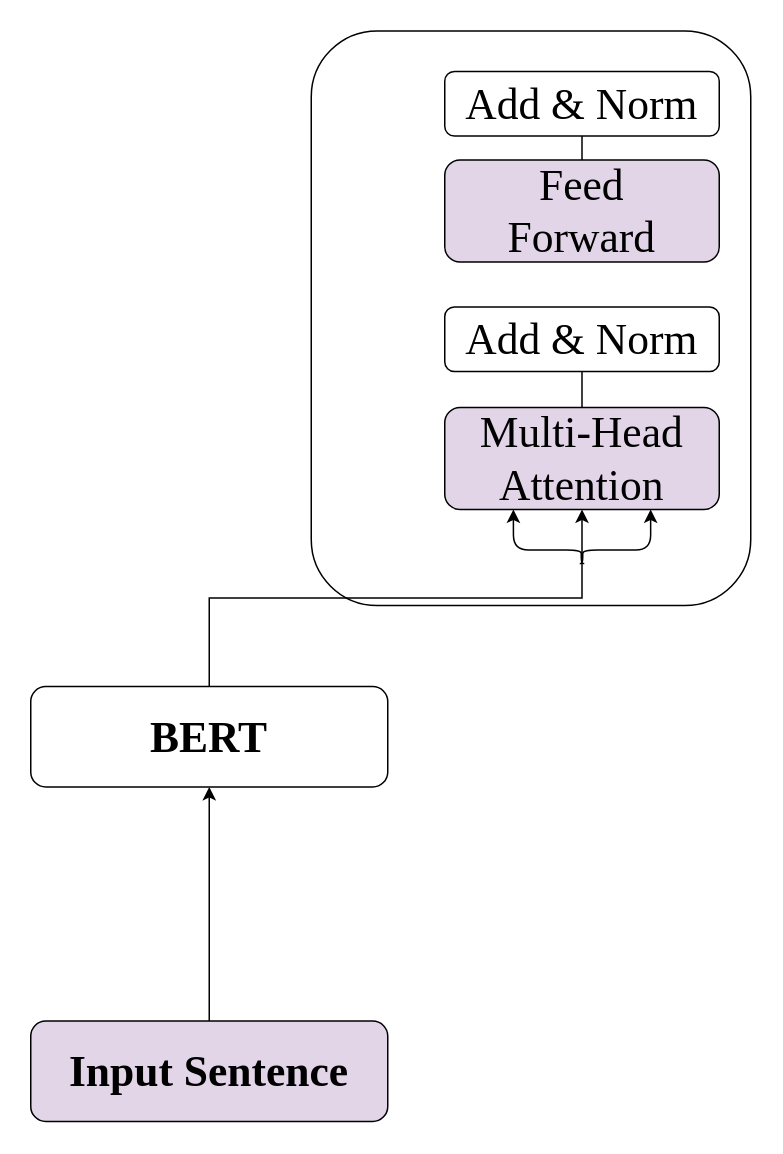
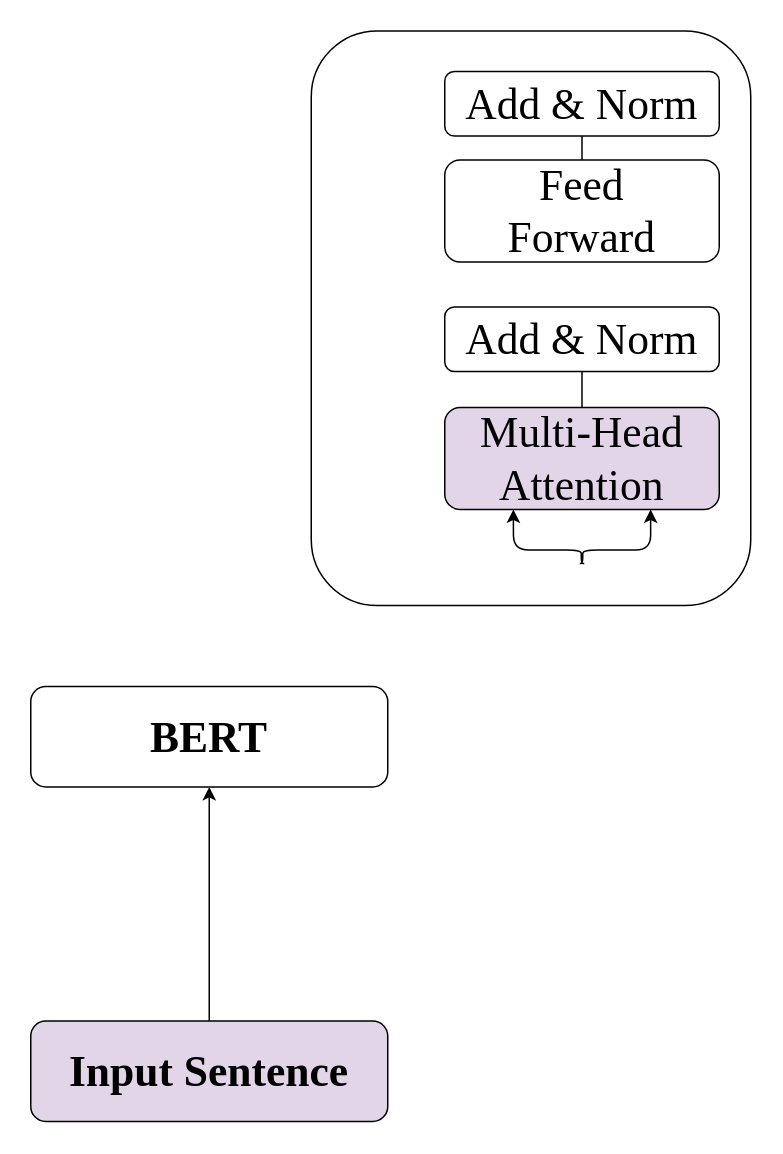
  <mxCell id="0" />
  <mxCell id="1" parent="0" />
  <mxCell id="2" value="" style="rounded=1;whiteSpace=wrap;html=1;fontFamily=Times New Roman;fontSize=29;" vertex="1" parent="1"><mxGeometry x="207" y="20" width="293" height="383" as="geometry" /></mxCell>
  <mxCell id="3" style="edgeStyle=orthogonalEdgeStyle;rounded=0;orthogonalLoop=1;jettySize=auto;html=1;exitX=0.5;exitY=0;exitDx=0;exitDy=0;entryX=0.5;entryY=1;entryDx=0;entryDy=0;fontFamily=Times New Roman;fontSize=29;" edge="1" parent="1" source="4" target="6"><mxGeometry relative="1" as="geometry" /></mxCell>
  <mxCell id="4" value="Input Sentence" style="rounded=1;whiteSpace=wrap;html=1;fontStyle=1;fontFamily=Times New Roman;fontSize=29;fillColor=#e1d5e7;" vertex="1" parent="1"><mxGeometry x="20" y="680" width="238" height="67" as="geometry" /></mxCell>
- <mxCell id="5" style="edgeStyle=orthogonalEdgeStyle;rounded=0;orthogonalLoop=1;jettySize=auto;html=1;exitX=0.5;exitY=0;exitDx=0;exitDy=0;entryX=0.5;entryY=1;entryDx=0;entryDy=0;fontFamily=Times New Roman;fontSize=29;endArrow=classic;endFill=1;" edge="1" parent="1" source="6" target="12"><mxGeometry relative="1" as="geometry" /></mxCell>
  <mxCell id="6" value="BERT" style="rounded=1;whiteSpace=wrap;html=1;fontStyle=1;fontFamily=Times New Roman;fontSize=29;" vertex="1" parent="1"><mxGeometry x="20" y="457" width="238" height="67" as="geometry" /></mxCell>
  <mxCell id="7" value="Add &amp;amp; Norm" style="rounded=1;whiteSpace=wrap;html=1;fontFamily=Times New Roman;fontSize=29;" vertex="1" parent="1"><mxGeometry x="296" y="47" width="183" height="43" as="geometry" /></mxCell>
  <mxCell id="8" style="edgeStyle=orthogonalEdgeStyle;rounded=0;orthogonalLoop=1;jettySize=auto;html=1;exitX=0.5;exitY=0;exitDx=0;exitDy=0;entryX=0.5;entryY=1;entryDx=0;entryDy=0;fontFamily=Times New Roman;fontSize=29;endArrow=none;endFill=0;" edge="1" parent="1" source="9" target="7"><mxGeometry relative="1" as="geometry" /></mxCell>
- <mxCell id="9" value="Feed&lt;br&gt;Forward" style="rounded=1;whiteSpace=wrap;html=1;fontFamily=Times New Roman;fontSize=29;fillColor=#e1d5e7;" vertex="1" parent="1"><mxGeometry x="296" y="106" width="183" height="68" as="geometry" /></mxCell>
+ <mxCell id="9" value="Feed&lt;br&gt;Forward" style="rounded=1;whiteSpace=wrap;html=1;fontFamily=Times New Roman;fontSize=29;" vertex="1" parent="1"><mxGeometry x="296" y="106" width="183" height="68" as="geometry" /></mxCell>
  <mxCell id="10" value="Add &amp;amp; Norm" style="rounded=1;whiteSpace=wrap;html=1;fontFamily=Times New Roman;fontSize=29;" vertex="1" parent="1"><mxGeometry x="296" y="204" width="183" height="43" as="geometry" /></mxCell>
  <mxCell id="11" style="edgeStyle=orthogonalEdgeStyle;rounded=0;orthogonalLoop=1;jettySize=auto;html=1;exitX=0.5;exitY=0;exitDx=0;exitDy=0;entryX=0.5;entryY=1;entryDx=0;entryDy=0;fontFamily=Times New Roman;fontSize=29;endArrow=none;endFill=0;" edge="1" parent="1" source="12" target="10"><mxGeometry relative="1" as="geometry" /></mxCell>
  <mxCell id="12" value="Multi-Head&lt;br&gt;Attention" style="rounded=1;whiteSpace=wrap;html=1;fontFamily=Times New Roman;fontSize=29;fillColor=#e1d5e7;" vertex="1" parent="1"><mxGeometry x="296" y="271" width="183" height="68" as="geometry" /></mxCell>
  <mxCell id="13" value="" style="endArrow=classic;html=1;rounded=1;fontFamily=Times New Roman;fontSize=29;entryX=0.25;entryY=1;entryDx=0;entryDy=0;edgeStyle=orthogonalEdgeStyle;" edge="1" parent="1" target="12"><mxGeometry width="50" height="50" relative="1" as="geometry"><mxPoint x="389" y="375" as="sourcePoint" /><mxPoint x="337" y="385" as="targetPoint" /><Array as="points"><mxPoint x="387" y="375" /><mxPoint x="387" y="366" /><mxPoint x="342" y="366" /></Array></mxGeometry></mxCell>
  <mxCell id="14" value="" style="endArrow=classic;html=1;rounded=1;fontFamily=Times New Roman;fontSize=29;entryX=0.25;entryY=1;entryDx=0;entryDy=0;edgeStyle=orthogonalEdgeStyle;" edge="1" parent="1"><mxGeometry width="50" height="50" relative="1" as="geometry"><mxPoint x="386" y="375" as="sourcePoint" /><mxPoint x="433.25" y="339" as="targetPoint" /><Array as="points"><mxPoint x="388" y="375" /><mxPoint x="388" y="366" /><mxPoint x="433" y="366" /></Array></mxGeometry></mxCell>
